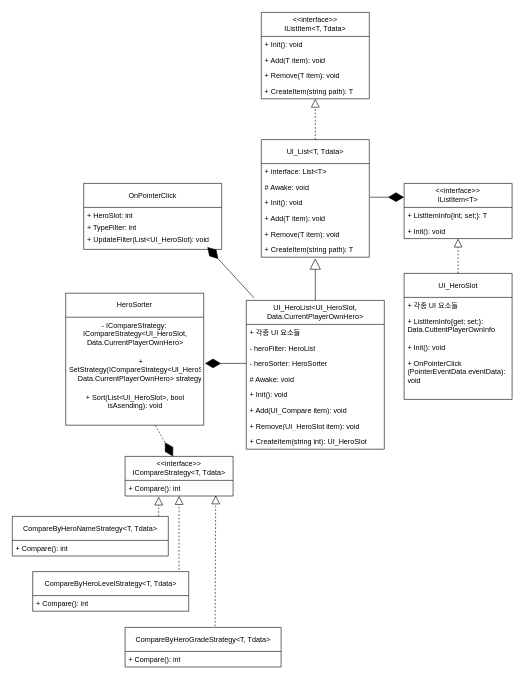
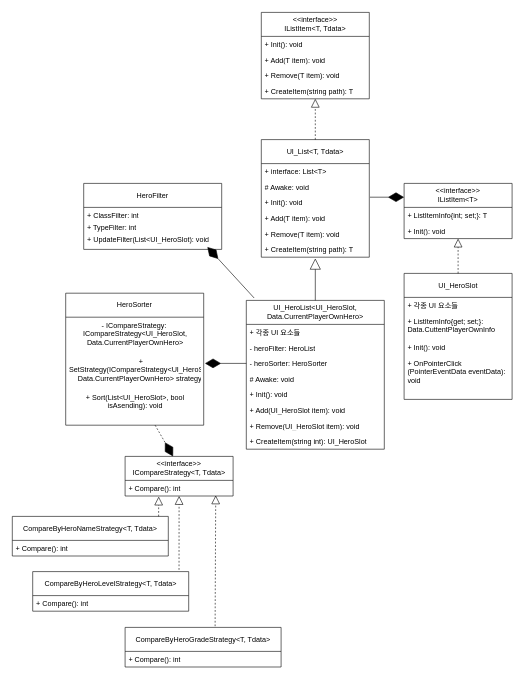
  <mxCell id="0" />
  <mxCell id="1" parent="0" />
  <mxCell id="2" value="&lt;div&gt;&amp;lt;&amp;lt;interface&amp;gt;&amp;gt;&lt;br&gt;&lt;/div&gt;IListItem&amp;lt;T, Tdata&amp;gt;" style="swimlane;fontStyle=0;childLayout=stackLayout;horizontal=1;startSize=40;fillColor=none;horizontalStack=0;resizeParent=1;resizeParentMax=0;resizeLast=0;collapsible=1;marginBottom=0;whiteSpace=wrap;html=1;" vertex="1" parent="1"><mxGeometry x="435" width="180" height="144" as="geometry" y="20" /></mxCell>
  <mxCell id="3" value="+ Init(): void" style="text;strokeColor=none;fillColor=none;align=left;verticalAlign=top;spacingLeft=4;spacingRight=4;overflow=hidden;rotatable=0;points=[[0,0.5],[1,0.5]];portConstraint=eastwest;whiteSpace=wrap;html=1;" vertex="1" parent="2"><mxGeometry y="40" width="180" height="26" as="geometry" /></mxCell>
  <mxCell id="4" value="+ Add(T item): void" style="text;strokeColor=none;fillColor=none;align=left;verticalAlign=top;spacingLeft=4;spacingRight=4;overflow=hidden;rotatable=0;points=[[0,0.5],[1,0.5]];portConstraint=eastwest;whiteSpace=wrap;html=1;" vertex="1" parent="2"><mxGeometry y="66" width="180" height="26" as="geometry" /></mxCell>
  <mxCell id="5" value="+ Remove(T item): void" style="text;strokeColor=none;fillColor=none;align=left;verticalAlign=top;spacingLeft=4;spacingRight=4;overflow=hidden;rotatable=0;points=[[0,0.5],[1,0.5]];portConstraint=eastwest;whiteSpace=wrap;html=1;" vertex="1" parent="2"><mxGeometry y="92" width="180" height="26" as="geometry" /></mxCell>
  <mxCell id="6" value="+ CreateItem(string path): T" style="text;strokeColor=none;fillColor=none;align=left;verticalAlign=top;spacingLeft=4;spacingRight=4;overflow=hidden;rotatable=0;points=[[0,0.5],[1,0.5]];portConstraint=eastwest;whiteSpace=wrap;html=1;" vertex="1" parent="2"><mxGeometry y="118" width="180" height="26" as="geometry" /></mxCell>
  <mxCell id="7" value="&lt;div&gt;&amp;lt;&amp;lt;interface&amp;gt;&amp;gt;&lt;br&gt;&lt;/div&gt;IListItem&amp;lt;T&amp;gt;" style="swimlane;fontStyle=0;childLayout=stackLayout;horizontal=1;startSize=40;fillColor=none;horizontalStack=0;resizeParent=1;resizeParentMax=0;resizeLast=0;collapsible=1;marginBottom=0;whiteSpace=wrap;html=1;" vertex="1" parent="1"><mxGeometry x="673" y="305" width="180" height="92" as="geometry" /></mxCell>
  <mxCell id="8" value="+ ListItemInfo{int; set;}: T" style="text;strokeColor=none;fillColor=none;align=left;verticalAlign=top;spacingLeft=4;spacingRight=4;overflow=hidden;rotatable=0;points=[[0,0.5],[1,0.5]];portConstraint=eastwest;whiteSpace=wrap;html=1;" vertex="1" parent="7"><mxGeometry y="40" width="180" height="26" as="geometry" /></mxCell>
  <mxCell id="9" value="+ Init(): void" style="text;strokeColor=none;fillColor=none;align=left;verticalAlign=top;spacingLeft=4;spacingRight=4;overflow=hidden;rotatable=0;points=[[0,0.5],[1,0.5]];portConstraint=eastwest;whiteSpace=wrap;html=1;" vertex="1" parent="7"><mxGeometry y="66" width="180" height="26" as="geometry" /></mxCell>
  <mxCell id="10" value="UI_HeroSlot" style="swimlane;fontStyle=0;childLayout=stackLayout;horizontal=1;startSize=40;fillColor=none;horizontalStack=0;resizeParent=1;resizeParentMax=0;resizeLast=0;collapsible=1;marginBottom=0;whiteSpace=wrap;html=1;" vertex="1" parent="1"><mxGeometry x="673" y="455" width="180" height="210" as="geometry" /></mxCell>
  <mxCell id="11" value="+ 각종 UI 요소들" style="text;strokeColor=none;fillColor=none;align=left;verticalAlign=top;spacingLeft=4;spacingRight=4;overflow=hidden;rotatable=0;points=[[0,0.5],[1,0.5]];portConstraint=eastwest;whiteSpace=wrap;html=1;" vertex="1" parent="10"><mxGeometry y="40" width="180" height="26" as="geometry" /></mxCell>
  <mxCell id="12" value="+ ListItemInfo{get; set;}: Data.CuttentPlayerOwnInfo" style="text;strokeColor=none;fillColor=none;align=left;verticalAlign=top;spacingLeft=4;spacingRight=4;overflow=hidden;rotatable=0;points=[[0,0.5],[1,0.5]];portConstraint=eastwest;whiteSpace=wrap;html=1;" vertex="1" parent="10"><mxGeometry y="66" width="180" height="44" as="geometry" /></mxCell>
  <mxCell id="13" value="+ Init(): void" style="text;strokeColor=none;fillColor=none;align=left;verticalAlign=top;spacingLeft=4;spacingRight=4;overflow=hidden;rotatable=0;points=[[0,0.5],[1,0.5]];portConstraint=eastwest;whiteSpace=wrap;html=1;" vertex="1" parent="10"><mxGeometry y="110" width="180" height="26" as="geometry" /></mxCell>
  <mxCell id="14" value="+ OnPointerClick&lt;div&gt;(PointerEventData eventData): void&lt;/div&gt;" style="text;strokeColor=none;fillColor=none;align=left;verticalAlign=top;spacingLeft=4;spacingRight=4;overflow=hidden;rotatable=0;points=[[0,0.5],[1,0.5]];portConstraint=eastwest;whiteSpace=wrap;html=1;" vertex="1" parent="10"><mxGeometry y="136" width="180" height="74" as="geometry" /></mxCell>
  <mxCell id="15" value="" style="endArrow=block;dashed=1;endFill=0;endSize=12;html=1;rounded=0;exitX=0.5;exitY=0;exitDx=0;exitDy=0;" edge="1" parent="1" source="10" target="9"><mxGeometry width="160" relative="1" as="geometry"><mxPoint x="553" y="583" as="sourcePoint" /><mxPoint x="713" y="583" as="targetPoint" /></mxGeometry></mxCell>
  <mxCell id="16" value="UI_List&amp;lt;T, Tdata&amp;gt;" style="swimlane;fontStyle=0;childLayout=stackLayout;horizontal=1;startSize=40;fillColor=none;horizontalStack=0;resizeParent=1;resizeParentMax=0;resizeLast=0;collapsible=1;marginBottom=0;whiteSpace=wrap;html=1;" vertex="1" parent="1"><mxGeometry x="435" y="232" width="180" height="196" as="geometry" /></mxCell>
  <mxCell id="17" value="+ interface: List&amp;lt;T&amp;gt;" style="text;strokeColor=none;fillColor=none;align=left;verticalAlign=top;spacingLeft=4;spacingRight=4;overflow=hidden;rotatable=0;points=[[0,0.5],[1,0.5]];portConstraint=eastwest;whiteSpace=wrap;html=1;" vertex="1" parent="16"><mxGeometry y="40" width="180" height="26" as="geometry" /></mxCell>
  <mxCell id="18" value="# Awake: void" style="text;strokeColor=none;fillColor=none;align=left;verticalAlign=top;spacingLeft=4;spacingRight=4;overflow=hidden;rotatable=0;points=[[0,0.5],[1,0.5]];portConstraint=eastwest;whiteSpace=wrap;html=1;" vertex="1" parent="16"><mxGeometry y="66" width="180" height="26" as="geometry" /></mxCell>
  <mxCell id="19" value="+ Init(): void" style="text;strokeColor=none;fillColor=none;align=left;verticalAlign=top;spacingLeft=4;spacingRight=4;overflow=hidden;rotatable=0;points=[[0,0.5],[1,0.5]];portConstraint=eastwest;whiteSpace=wrap;html=1;" vertex="1" parent="16"><mxGeometry y="92" width="180" height="26" as="geometry" /></mxCell>
  <mxCell id="20" value="+ Add(T item): void" style="text;strokeColor=none;fillColor=none;align=left;verticalAlign=top;spacingLeft=4;spacingRight=4;overflow=hidden;rotatable=0;points=[[0,0.5],[1,0.5]];portConstraint=eastwest;whiteSpace=wrap;html=1;" vertex="1" parent="16"><mxGeometry y="118" width="180" height="26" as="geometry" /></mxCell>
  <mxCell id="21" value="+ Remove(T item): void" style="text;strokeColor=none;fillColor=none;align=left;verticalAlign=top;spacingLeft=4;spacingRight=4;overflow=hidden;rotatable=0;points=[[0,0.5],[1,0.5]];portConstraint=eastwest;whiteSpace=wrap;html=1;" vertex="1" parent="16"><mxGeometry y="144" width="180" height="26" as="geometry" /></mxCell>
  <mxCell id="22" value="+ CreateItem(string path): T" style="text;strokeColor=none;fillColor=none;align=left;verticalAlign=top;spacingLeft=4;spacingRight=4;overflow=hidden;rotatable=0;points=[[0,0.5],[1,0.5]];portConstraint=eastwest;whiteSpace=wrap;html=1;" vertex="1" parent="16"><mxGeometry y="170" width="180" height="26" as="geometry" /></mxCell>
  <mxCell id="23" value="" style="endArrow=block;dashed=1;endFill=0;endSize=12;html=1;rounded=0;exitX=0.5;exitY=0;exitDx=0;exitDy=0;" edge="1" parent="1" source="16"><mxGeometry width="160" relative="1" as="geometry"><mxPoint x="315" y="372" as="sourcePoint" /><mxPoint x="525" y="164" as="targetPoint" /></mxGeometry></mxCell>
  <mxCell id="24" value="UI_HeroList&amp;lt;UI_HeroSlot, Data.CurrentPlayerOwnHero&amp;gt;" style="swimlane;fontStyle=0;childLayout=stackLayout;horizontal=1;startSize=40;fillColor=none;horizontalStack=0;resizeParent=1;resizeParentMax=0;resizeLast=0;collapsible=1;marginBottom=0;whiteSpace=wrap;html=1;" vertex="1" parent="1"><mxGeometry x="410" y="500" width="230" height="248" as="geometry" /></mxCell>
  <mxCell id="25" value="+ 각종 UI 요소들" style="text;strokeColor=none;fillColor=none;align=left;verticalAlign=top;spacingLeft=4;spacingRight=4;overflow=hidden;rotatable=0;points=[[0,0.5],[1,0.5]];portConstraint=eastwest;whiteSpace=wrap;html=1;" vertex="1" parent="24"><mxGeometry y="40" width="230" height="26" as="geometry" /></mxCell>
  <mxCell id="26" value="- heroFilter: HeroList" style="text;strokeColor=none;fillColor=none;align=left;verticalAlign=top;spacingLeft=4;spacingRight=4;overflow=hidden;rotatable=0;points=[[0,0.5],[1,0.5]];portConstraint=eastwest;whiteSpace=wrap;html=1;" vertex="1" parent="24"><mxGeometry y="66" width="230" height="26" as="geometry" /></mxCell>
  <mxCell id="27" value="- heroSorter: HeroSorter" style="text;strokeColor=none;fillColor=none;align=left;verticalAlign=top;spacingLeft=4;spacingRight=4;overflow=hidden;rotatable=0;points=[[0,0.5],[1,0.5]];portConstraint=eastwest;whiteSpace=wrap;html=1;" vertex="1" parent="24"><mxGeometry y="92" width="230" height="26" as="geometry" /></mxCell>
  <mxCell id="28" value="# Awake: void" style="text;strokeColor=none;fillColor=none;align=left;verticalAlign=top;spacingLeft=4;spacingRight=4;overflow=hidden;rotatable=0;points=[[0,0.5],[1,0.5]];portConstraint=eastwest;whiteSpace=wrap;html=1;" vertex="1" parent="24"><mxGeometry y="118" width="230" height="26" as="geometry" /></mxCell>
  <mxCell id="29" value="+ Init(): void" style="text;strokeColor=none;fillColor=none;align=left;verticalAlign=top;spacingLeft=4;spacingRight=4;overflow=hidden;rotatable=0;points=[[0,0.5],[1,0.5]];portConstraint=eastwest;whiteSpace=wrap;html=1;" vertex="1" parent="24"><mxGeometry y="144" width="230" height="26" as="geometry" /></mxCell>
- <mxCell id="30" value="+ Add(UI_Compare item): void" style="text;strokeColor=none;fillColor=none;align=left;verticalAlign=top;spacingLeft=4;spacingRight=4;overflow=hidden;rotatable=0;points=[[0,0.5],[1,0.5]];portConstraint=eastwest;whiteSpace=wrap;html=1;" vertex="1" parent="24"><mxGeometry y="170" width="230" height="26" as="geometry" /></mxCell>
+ <mxCell id="30" value="+ Add(UI_HeroSlot item): void" style="text;strokeColor=none;fillColor=none;align=left;verticalAlign=top;spacingLeft=4;spacingRight=4;overflow=hidden;rotatable=0;points=[[0,0.5],[1,0.5]];portConstraint=eastwest;whiteSpace=wrap;html=1;" vertex="1" parent="24"><mxGeometry y="170" width="230" height="26" as="geometry" /></mxCell>
  <mxCell id="31" value="+ Remove(UI_HeroSlot item): void" style="text;strokeColor=none;fillColor=none;align=left;verticalAlign=top;spacingLeft=4;spacingRight=4;overflow=hidden;rotatable=0;points=[[0,0.5],[1,0.5]];portConstraint=eastwest;whiteSpace=wrap;html=1;" vertex="1" parent="24"><mxGeometry y="196" width="230" height="26" as="geometry" /></mxCell>
  <mxCell id="32" value="+ CreateItem(string int): UI_HeroSlot" style="text;strokeColor=none;fillColor=none;align=left;verticalAlign=top;spacingLeft=4;spacingRight=4;overflow=hidden;rotatable=0;points=[[0,0.5],[1,0.5]];portConstraint=eastwest;whiteSpace=wrap;html=1;" vertex="1" parent="24"><mxGeometry y="222" width="230" height="26" as="geometry" /></mxCell>
  <mxCell id="33" value="" style="endArrow=block;endSize=16;endFill=0;html=1;rounded=0;exitX=0.5;exitY=0;exitDx=0;exitDy=0;entryX=0.5;entryY=1.077;entryDx=0;entryDy=0;entryPerimeter=0;" edge="1" parent="1" source="24" target="22"><mxGeometry width="160" relative="1" as="geometry"><mxPoint x="685" y="410" as="sourcePoint" /><mxPoint x="845" y="410" as="targetPoint" /></mxGeometry></mxCell>
  <mxCell id="34" value="" style="endArrow=diamondThin;endFill=1;endSize=24;html=1;rounded=0;exitX=1.006;exitY=0.154;exitDx=0;exitDy=0;exitPerimeter=0;entryX=0;entryY=0.25;entryDx=0;entryDy=0;" edge="1" parent="1" source="19" target="7"><mxGeometry width="160" relative="1" as="geometry"><mxPoint x="630" y="410" as="sourcePoint" /><mxPoint x="790" y="410" as="targetPoint" /></mxGeometry></mxCell>
  <mxCell id="35" value="&lt;div&gt;&amp;lt;&amp;lt;interface&amp;gt;&amp;gt;&lt;br&gt;&lt;/div&gt;ICompareStrategy&amp;lt;T, Tdata&amp;gt;" style="swimlane;fontStyle=0;childLayout=stackLayout;horizontal=1;startSize=40;fillColor=none;horizontalStack=0;resizeParent=1;resizeParentMax=0;resizeLast=0;collapsible=1;marginBottom=0;whiteSpace=wrap;html=1;" vertex="1" parent="1"><mxGeometry x="208" y="760" width="180" height="66" as="geometry" /></mxCell>
  <mxCell id="36" value="+ Compare(): int" style="text;strokeColor=none;fillColor=none;align=left;verticalAlign=top;spacingLeft=4;spacingRight=4;overflow=hidden;rotatable=0;points=[[0,0.5],[1,0.5]];portConstraint=eastwest;whiteSpace=wrap;html=1;" vertex="1" parent="35"><mxGeometry y="40" width="180" height="26" as="geometry" /></mxCell>
  <mxCell id="37" value="" style="endArrow=block;dashed=1;endFill=0;endSize=12;html=1;rounded=0;exitX=0.938;exitY=0;exitDx=0;exitDy=0;exitPerimeter=0;entryX=0.311;entryY=1.038;entryDx=0;entryDy=0;entryPerimeter=0;" edge="1" parent="1" source="38" target="36"><mxGeometry width="160" relative="1" as="geometry"><mxPoint x="297.5" y="874" as="sourcePoint" /><mxPoint x="297.5" y="806" as="targetPoint" /></mxGeometry></mxCell>
  <mxCell id="38" value="CompareByHeroNameStrategy&amp;lt;T, Tdata&amp;gt;" style="swimlane;fontStyle=0;childLayout=stackLayout;horizontal=1;startSize=40;fillColor=none;horizontalStack=0;resizeParent=1;resizeParentMax=0;resizeLast=0;collapsible=1;marginBottom=0;whiteSpace=wrap;html=1;" vertex="1" parent="1"><mxGeometry x="20" y="860" width="260" height="66" as="geometry" /></mxCell>
  <mxCell id="39" value="+ Compare(): int" style="text;strokeColor=none;fillColor=none;align=left;verticalAlign=top;spacingLeft=4;spacingRight=4;overflow=hidden;rotatable=0;points=[[0,0.5],[1,0.5]];portConstraint=eastwest;whiteSpace=wrap;html=1;" vertex="1" parent="38"><mxGeometry y="40" width="260" height="26" as="geometry" /></mxCell>
  <mxCell id="40" value="CompareByHeroGradeStrategy&amp;lt;T, Tdata&amp;gt;" style="swimlane;fontStyle=0;childLayout=stackLayout;horizontal=1;startSize=40;fillColor=none;horizontalStack=0;resizeParent=1;resizeParentMax=0;resizeLast=0;collapsible=1;marginBottom=0;whiteSpace=wrap;html=1;" vertex="1" parent="1"><mxGeometry x="208" y="1045" width="260" height="66" as="geometry" /></mxCell>
  <mxCell id="41" value="+ Compare(): int" style="text;strokeColor=none;fillColor=none;align=left;verticalAlign=top;spacingLeft=4;spacingRight=4;overflow=hidden;rotatable=0;points=[[0,0.5],[1,0.5]];portConstraint=eastwest;whiteSpace=wrap;html=1;" vertex="1" parent="40"><mxGeometry y="40" width="260" height="26" as="geometry" /></mxCell>
  <mxCell id="42" value="" style="endArrow=block;dashed=1;endFill=0;endSize=12;html=1;rounded=0;exitX=0.577;exitY=-0.03;exitDx=0;exitDy=0;exitPerimeter=0;entryX=0.839;entryY=0.962;entryDx=0;entryDy=0;entryPerimeter=0;" edge="1" parent="1" source="40" target="36"><mxGeometry width="160" relative="1" as="geometry"><mxPoint x="241" y="882" as="sourcePoint" /><mxPoint x="338" y="820" as="targetPoint" /></mxGeometry></mxCell>
  <mxCell id="43" value="CompareByHeroLevelStrategy&amp;lt;T, Tdata&amp;gt;" style="swimlane;fontStyle=0;childLayout=stackLayout;horizontal=1;startSize=40;fillColor=none;horizontalStack=0;resizeParent=1;resizeParentMax=0;resizeLast=0;collapsible=1;marginBottom=0;whiteSpace=wrap;html=1;" vertex="1" parent="1"><mxGeometry x="54" y="952" width="260" height="66" as="geometry" /></mxCell>
  <mxCell id="44" value="+ Compare(): int" style="text;strokeColor=none;fillColor=none;align=left;verticalAlign=top;spacingLeft=4;spacingRight=4;overflow=hidden;rotatable=0;points=[[0,0.5],[1,0.5]];portConstraint=eastwest;whiteSpace=wrap;html=1;" vertex="1" parent="43"><mxGeometry y="40" width="260" height="26" as="geometry" /></mxCell>
  <mxCell id="45" value="" style="endArrow=block;dashed=1;endFill=0;endSize=12;html=1;rounded=0;exitX=0.938;exitY=-0.045;exitDx=0;exitDy=0;exitPerimeter=0;" edge="1" parent="1" source="43" target="36"><mxGeometry width="160" relative="1" as="geometry"><mxPoint x="308" y="1045" as="sourcePoint" /><mxPoint x="309" y="820" as="targetPoint" /></mxGeometry></mxCell>
  <mxCell id="46" value="HeroSorter" style="swimlane;fontStyle=0;childLayout=stackLayout;horizontal=1;startSize=40;fillColor=none;horizontalStack=0;resizeParent=1;resizeParentMax=0;resizeLast=0;collapsible=1;marginBottom=0;whiteSpace=wrap;html=1;" vertex="1" parent="1"><mxGeometry x="109" y="488" width="230" height="220" as="geometry" /></mxCell>
  <mxCell id="47" value="&lt;div style=&quot;text-align: center;&quot;&gt;&lt;span style=&quot;background-color: initial;&quot;&gt;- ICompareStrategy:&amp;nbsp;&lt;/span&gt;&lt;/div&gt;&lt;div style=&quot;text-align: center;&quot;&gt;&lt;span style=&quot;background-color: initial; text-align: center;&quot;&gt;ICompareStrategy&amp;lt;UI_HeroSlot, Data.CurrentPlayerOwnHero&amp;gt;&lt;/span&gt;&lt;/div&gt;" style="text;strokeColor=none;fillColor=none;align=left;verticalAlign=top;spacingLeft=4;spacingRight=4;overflow=hidden;rotatable=0;points=[[0,0.5],[1,0.5]];portConstraint=eastwest;whiteSpace=wrap;html=1;" vertex="1" parent="46"><mxGeometry y="40" width="230" height="60" as="geometry" /></mxCell>
  <mxCell id="48" value="&lt;div style=&quot;text-align: center;&quot;&gt;+ SetStrategy(ICompareStrategy&amp;lt;&lt;span style=&quot;background-color: initial;&quot;&gt;UI_HeroSlot, Data.CurrentPlayerOwnHero&lt;/span&gt;&lt;span style=&quot;background-color: initial;&quot;&gt;&amp;gt; strategy)&lt;/span&gt;&lt;/div&gt;" style="text;strokeColor=none;fillColor=none;align=left;verticalAlign=top;spacingLeft=4;spacingRight=4;overflow=hidden;rotatable=0;points=[[0,0.5],[1,0.5]];portConstraint=eastwest;whiteSpace=wrap;html=1;" vertex="1" parent="46"><mxGeometry y="100" width="230" height="60" as="geometry" /></mxCell>
  <mxCell id="49" value="&lt;div style=&quot;text-align: center;&quot;&gt;+ Sort(List&amp;lt;UI_HeroSlot&amp;gt;, bool isAsending): void&lt;/div&gt;" style="text;strokeColor=none;fillColor=none;align=left;verticalAlign=top;spacingLeft=4;spacingRight=4;overflow=hidden;rotatable=0;points=[[0,0.5],[1,0.5]];portConstraint=eastwest;whiteSpace=wrap;html=1;" vertex="1" parent="46"><mxGeometry y="160" width="230" height="60" as="geometry" /></mxCell>
  <mxCell id="50" value="" style="endArrow=diamondThin;endFill=1;endSize=24;html=1;rounded=0;exitX=0.648;exitY=1;exitDx=0;exitDy=0;exitPerimeter=0;entryX=0.444;entryY=0;entryDx=0;entryDy=0;entryPerimeter=0;dashed=1;" edge="1" parent="1" source="49" target="35"><mxGeometry width="160" relative="1" as="geometry"><mxPoint x="300" y="740" as="sourcePoint" /><mxPoint x="357" y="740" as="targetPoint" /></mxGeometry></mxCell>
  <mxCell id="51" value="" style="endArrow=diamondThin;endFill=1;endSize=24;html=1;rounded=0;exitX=0;exitY=0.5;exitDx=0;exitDy=0;entryX=1.009;entryY=0.283;entryDx=0;entryDy=0;entryPerimeter=0;" edge="1" parent="1" source="27" target="48"><mxGeometry width="160" relative="1" as="geometry"><mxPoint x="298" y="712" as="sourcePoint" /><mxPoint x="298" y="770" as="targetPoint" /></mxGeometry></mxCell>
- <mxCell id="52" value="OnPointerClick" style="swimlane;fontStyle=0;childLayout=stackLayout;horizontal=1;startSize=40;fillColor=none;horizontalStack=0;resizeParent=1;resizeParentMax=0;resizeLast=0;collapsible=1;marginBottom=0;whiteSpace=wrap;html=1;" vertex="1" parent="1"><mxGeometry x="139" y="305" width="230" height="110" as="geometry" /></mxCell>
- <mxCell id="53" value="&lt;div style=&quot;text-align: center;&quot;&gt;+ HeroSlot: int&lt;/div&gt;" style="text;strokeColor=none;fillColor=none;align=left;verticalAlign=top;spacingLeft=4;spacingRight=4;overflow=hidden;rotatable=0;points=[[0,0.5],[1,0.5]];portConstraint=eastwest;whiteSpace=wrap;html=1;" vertex="1" parent="52"><mxGeometry y="40" width="230" height="20" as="geometry" /></mxCell>
+ <mxCell id="52" value="HeroFilter" style="swimlane;fontStyle=0;childLayout=stackLayout;horizontal=1;startSize=40;fillColor=none;horizontalStack=0;resizeParent=1;resizeParentMax=0;resizeLast=0;collapsible=1;marginBottom=0;whiteSpace=wrap;html=1;" vertex="1" parent="1"><mxGeometry x="139" y="305" width="230" height="110" as="geometry" /></mxCell>
+ <mxCell id="53" value="&lt;div style=&quot;text-align: center;&quot;&gt;+ ClassFilter: int&lt;/div&gt;" style="text;strokeColor=none;fillColor=none;align=left;verticalAlign=top;spacingLeft=4;spacingRight=4;overflow=hidden;rotatable=0;points=[[0,0.5],[1,0.5]];portConstraint=eastwest;whiteSpace=wrap;html=1;" vertex="1" parent="52"><mxGeometry y="40" width="230" height="20" as="geometry" /></mxCell>
  <mxCell id="54" value="&lt;div style=&quot;text-align: center;&quot;&gt;+ TypeFilter: int&lt;/div&gt;" style="text;strokeColor=none;fillColor=none;align=left;verticalAlign=top;spacingLeft=4;spacingRight=4;overflow=hidden;rotatable=0;points=[[0,0.5],[1,0.5]];portConstraint=eastwest;whiteSpace=wrap;html=1;" vertex="1" parent="52"><mxGeometry y="60" width="230" height="20" as="geometry" /></mxCell>
  <mxCell id="55" value="&lt;div style=&quot;text-align: center;&quot;&gt;+ UpdateFilter(List&amp;lt;UI_HeroSlot): void&lt;/div&gt;" style="text;strokeColor=none;fillColor=none;align=left;verticalAlign=top;spacingLeft=4;spacingRight=4;overflow=hidden;rotatable=0;points=[[0,0.5],[1,0.5]];portConstraint=eastwest;whiteSpace=wrap;html=1;" vertex="1" parent="52"><mxGeometry y="80" width="230" height="30" as="geometry" /></mxCell>
  <mxCell id="56" value="" style="endArrow=diamondThin;endFill=1;endSize=24;html=1;rounded=0;exitX=0.057;exitY=-0.016;exitDx=0;exitDy=0;entryX=0.896;entryY=0.867;entryDx=0;entryDy=0;entryPerimeter=0;exitPerimeter=0;" edge="1" parent="1" source="24" target="55"><mxGeometry width="160" relative="1" as="geometry"><mxPoint x="420" y="615" as="sourcePoint" /><mxPoint x="351" y="615" as="targetPoint" /></mxGeometry></mxCell>
